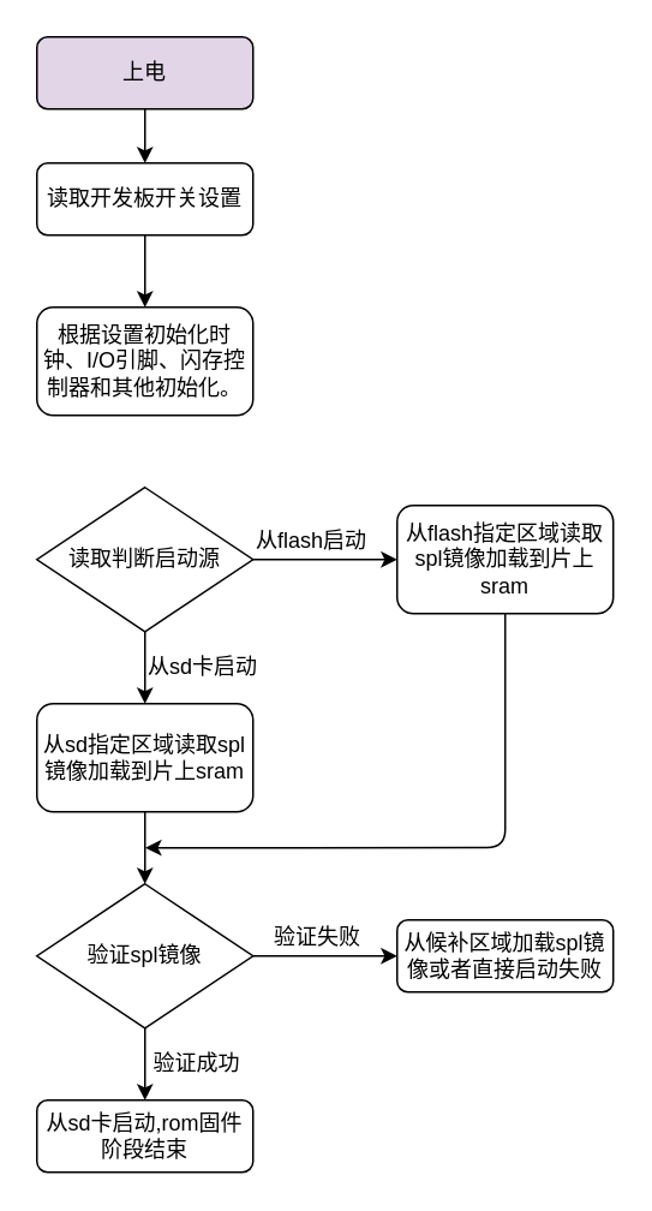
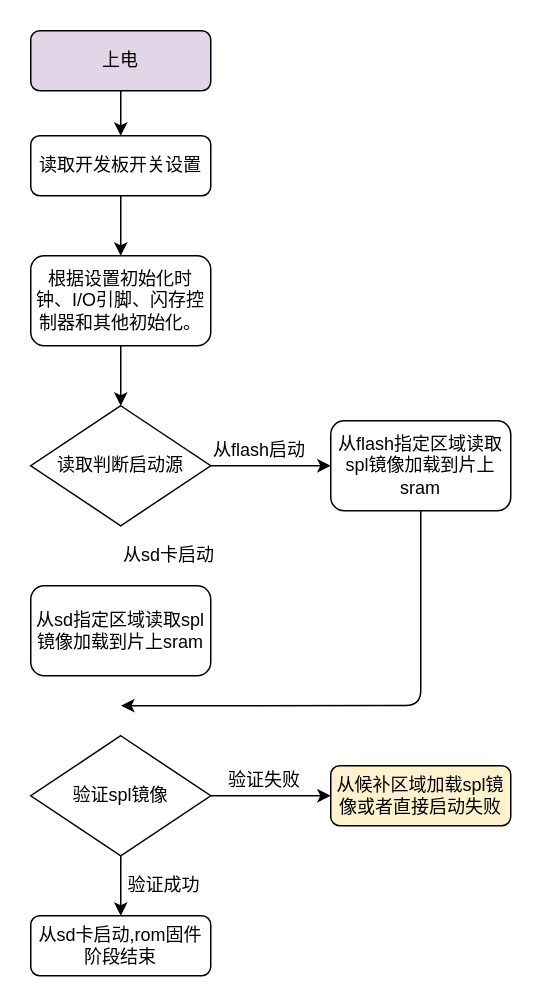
  <mxCell id="0" />
  <mxCell id="1" parent="0" />
  <mxCell id="2" value="上电" style="rounded=1;whiteSpace=wrap;html=1;fillColor=#e1d5e7;" vertex="1" parent="1"><mxGeometry x="20" y="20" width="120" height="40" as="geometry" /></mxCell>
  <mxCell id="3" value="读取开发板开关设置" style="rounded=1;whiteSpace=wrap;html=1;" vertex="1" parent="1"><mxGeometry x="20" y="90" width="120" height="40" as="geometry" /></mxCell>
  <mxCell id="4" value="" style="endArrow=classic;html=1;exitX=0.5;exitY=1;exitDx=0;exitDy=0;entryX=0.5;entryY=0;entryDx=0;entryDy=0;" edge="1" parent="1" source="2" target="3"><mxGeometry width="50" height="50" relative="1" as="geometry"><mxPoint x="150" y="90" as="sourcePoint" /><mxPoint x="200" y="40" as="targetPoint" /></mxGeometry></mxCell>
  <mxCell id="5" value="根据设置初始化时钟、I/O引脚、闪存控制器和其他初始化。" style="rounded=1;whiteSpace=wrap;html=1;" vertex="1" parent="1"><mxGeometry x="20" y="170" width="120" height="60" as="geometry" /></mxCell>
  <mxCell id="6" value="" style="endArrow=classic;html=1;exitX=0.5;exitY=1;exitDx=0;exitDy=0;entryX=0.5;entryY=0;entryDx=0;entryDy=0;" edge="1" parent="1" source="3" target="5"><mxGeometry width="50" height="50" relative="1" as="geometry"><mxPoint x="80" y="130" as="sourcePoint" /><mxPoint x="80" y="170" as="targetPoint" /></mxGeometry></mxCell>
  <mxCell id="7" value="读取判断启动源" style="rhombus;whiteSpace=wrap;html=1;" vertex="1" parent="1"><mxGeometry x="20" y="270" width="120" height="80" as="geometry" /></mxCell>
- <mxCell id="8" value="" style="endArrow=classic;html=1;exitX=0.5;exitY=1;exitDx=0;exitDy=0;entryX=0.5;entryY=0;entryDx=0;entryDy=0;" edge="1" parent="1" source="7" target="13"><mxGeometry width="50" height="50" relative="1" as="geometry"><mxPoint x="79.5" y="360" as="sourcePoint" /><mxPoint x="79.5" y="400" as="targetPoint" /></mxGeometry></mxCell>
  <mxCell id="9" value="" style="endArrow=classic;html=1;" edge="1" parent="1"><mxGeometry width="50" height="50" relative="1" as="geometry"><mxPoint x="140" y="310" as="sourcePoint" /><mxPoint x="220" y="310" as="targetPoint" /></mxGeometry></mxCell>
  <mxCell id="10" value="从sd卡启动" style="text;html=1;resizable=0;points=[];autosize=1;align=left;verticalAlign=top;spacingTop=-4;" vertex="1" parent="1"><mxGeometry x="80" y="360" width="80" height="20" as="geometry" /></mxCell>
  <mxCell id="11" value="从flash启动" style="text;html=1;resizable=0;points=[];autosize=1;align=left;verticalAlign=top;spacingTop=-4;" vertex="1" parent="1"><mxGeometry x="140" y="290" width="80" height="20" as="geometry" /></mxCell>
+ <mxCell id="12" value="" style="endArrow=classic;html=1;exitX=0.5;exitY=1;exitDx=0;exitDy=0;entryX=0.5;entryY=0;entryDx=0;entryDy=0;" edge="1" parent="1" source="5" target="7"><mxGeometry width="50" height="50" relative="1" as="geometry"><mxPoint x="79.5" y="230" as="sourcePoint" /><mxPoint x="79.5" y="270" as="targetPoint" /></mxGeometry></mxCell>
  <mxCell id="13" value="从sd指定区域读取spl镜像加载到片上sram" style="rounded=1;whiteSpace=wrap;html=1;" vertex="1" parent="1"><mxGeometry x="20" y="390" width="120" height="60" as="geometry" /></mxCell>
  <mxCell id="14" value="从flash指定区域读取spl镜像加载到片上sram" style="rounded=1;whiteSpace=wrap;html=1;" vertex="1" parent="1"><mxGeometry x="220" y="280" width="120" height="60" as="geometry" /></mxCell>
  <mxCell id="15" value="验证spl镜像" style="rhombus;whiteSpace=wrap;html=1;" vertex="1" parent="1"><mxGeometry x="20" y="490" width="120" height="80" as="geometry" /></mxCell>
- <mxCell id="16" value="" style="endArrow=classic;html=1;exitX=0.5;exitY=1;exitDx=0;exitDy=0;entryX=0.5;entryY=0;entryDx=0;entryDy=0;" edge="1" parent="1" source="13" target="15"><mxGeometry width="50" height="50" relative="1" as="geometry"><mxPoint x="200" y="480" as="sourcePoint" /><mxPoint x="250" y="430" as="targetPoint" /></mxGeometry></mxCell>
  <mxCell id="17" value="" style="endArrow=classic;html=1;exitX=0.5;exitY=1;exitDx=0;exitDy=0;edgeStyle=orthogonalEdgeStyle;" edge="1" parent="1" source="14"><mxGeometry width="50" height="50" relative="1" as="geometry"><mxPoint x="280" y="420" as="sourcePoint" /><mxPoint x="80.176" y="469.941" as="targetPoint" /><Array as="points"><mxPoint x="280" y="470" /></Array></mxGeometry></mxCell>
  <mxCell id="18" value="" style="endArrow=classic;html=1;exitX=0.5;exitY=1;exitDx=0;exitDy=0;" edge="1" parent="1" source="15"><mxGeometry width="50" height="50" relative="1" as="geometry"><mxPoint x="130" y="630" as="sourcePoint" /><mxPoint x="80" y="610" as="targetPoint" /></mxGeometry></mxCell>
  <mxCell id="19" value="验证成功" style="text;html=1;resizable=0;points=[];autosize=1;align=left;verticalAlign=top;spacingTop=-4;" vertex="1" parent="1"><mxGeometry x="83" y="580" width="60" height="20" as="geometry" /></mxCell>
  <mxCell id="20" value="从sd卡启动,rom固件阶段结束" style="rounded=1;whiteSpace=wrap;html=1;" vertex="1" parent="1"><mxGeometry x="20" y="610" width="120" height="40" as="geometry" /></mxCell>
  <mxCell id="21" value="" style="endArrow=classic;html=1;exitX=1;exitY=0.5;exitDx=0;exitDy=0;" edge="1" parent="1" source="15"><mxGeometry width="50" height="50" relative="1" as="geometry"><mxPoint x="190" y="550" as="sourcePoint" /><mxPoint x="220" y="530" as="targetPoint" /></mxGeometry></mxCell>
  <mxCell id="22" value="验证失败" style="text;html=1;resizable=0;points=[];autosize=1;align=left;verticalAlign=top;spacingTop=-4;" vertex="1" parent="1"><mxGeometry x="150" y="510" width="60" height="20" as="geometry" /></mxCell>
- <mxCell id="23" value="从候补区域加载spl镜像或者直接启动失败" style="rounded=1;whiteSpace=wrap;html=1;" vertex="1" parent="1"><mxGeometry x="220" y="510" width="120" height="40" as="geometry" /></mxCell>
+ <mxCell id="23" value="从候补区域加载spl镜像或者直接启动失败" style="rounded=1;whiteSpace=wrap;html=1;fillColor=#fff2cc;" vertex="1" parent="1"><mxGeometry x="220" y="510" width="120" height="40" as="geometry" /></mxCell>
